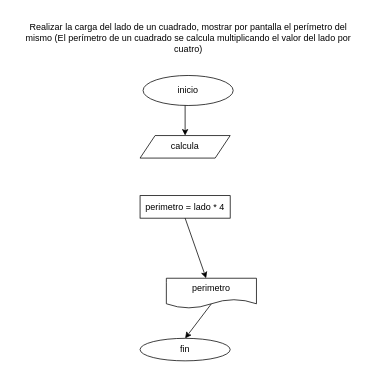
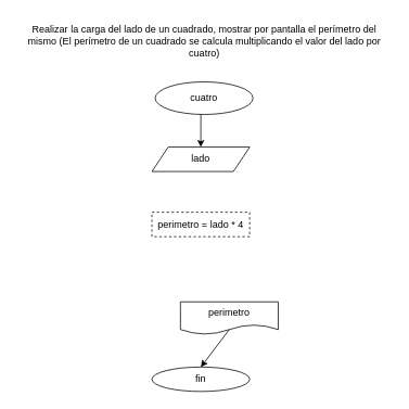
  <mxCell id="0" />
  <mxCell id="1" parent="0" />
  <mxCell id="2" value="Realizar la carga del lado de un cuadrado, mostrar por pantalla el perímetro del&lt;br/&gt;mismo (El perímetro de un cuadrado se calcula multiplicando el valor del lado por&lt;br/&gt;cuatro)&lt;br/&gt;" style="text;html=1;align=center;verticalAlign=middle;resizable=0;points=[];autosize=1;strokeColor=none;fillColor=none;" vertex="1" parent="1"><mxGeometry x="20" width="460" height="60" as="geometry" y="20" /></mxCell>
- <mxCell id="3" value="inicio" style="ellipse;whiteSpace=wrap;html=1;" vertex="1" parent="1"><mxGeometry x="190" y="100" width="120" height="40" as="geometry" /></mxCell>
+ <mxCell id="3" value="cuatro" style="ellipse;whiteSpace=wrap;html=1;" vertex="1" parent="1"><mxGeometry x="190" y="100" width="120" height="40" as="geometry" /></mxCell>
  <mxCell id="4" value="" style="endArrow=classic;html=1;rounded=0;" edge="1" parent="1" target="5"><mxGeometry width="50" height="50" relative="1" as="geometry"><mxPoint x="246" y="140" as="sourcePoint" /><mxPoint x="246" y="190" as="targetPoint" /><Array as="points"><mxPoint x="246" y="140" /></Array></mxGeometry></mxCell>
- <mxCell id="5" value="calcula" style="shape=parallelogram;perimeter=parallelogramPerimeter;whiteSpace=wrap;html=1;fixedSize=1;" vertex="1" parent="1"><mxGeometry x="186" y="180" width="120" height="30" as="geometry" /></mxCell>
- <mxCell id="6" value="perimetro = lado * 4" style="rounded=0;whiteSpace=wrap;html=1;" vertex="1" parent="1"><mxGeometry x="186" y="260" width="120" height="30" as="geometry" /></mxCell>
- <mxCell id="7" value="" style="endArrow=classic;html=1;rounded=0;exitX=0.5;exitY=1;exitDx=0;exitDy=0;" edge="1" parent="1" source="6" target="8"><mxGeometry width="50" height="50" relative="1" as="geometry"><mxPoint x="226" y="250" as="sourcePoint" /><mxPoint x="246" y="350" as="targetPoint" /></mxGeometry></mxCell>
+ <mxCell id="5" value="lado" style="shape=parallelogram;perimeter=parallelogramPerimeter;whiteSpace=wrap;html=1;fixedSize=1;" vertex="1" parent="1"><mxGeometry x="186" y="180" width="120" height="30" as="geometry" /></mxCell>
+ <mxCell id="6" value="perimetro = lado * 4" style="rounded=0;whiteSpace=wrap;html=1;dashed=1;" vertex="1" parent="1"><mxGeometry x="186" y="260" width="120" height="30" as="geometry" /></mxCell>
  <mxCell id="8" value="perimetro" style="shape=document;whiteSpace=wrap;html=1;boundedLbl=1;" vertex="1" parent="1"><mxGeometry x="221" y="370" width="120" height="40" as="geometry" /></mxCell>
  <mxCell id="9" value="" style="endArrow=classic;html=1;rounded=0;exitX=0.5;exitY=0.85;exitDx=0;exitDy=0;exitPerimeter=0;" edge="1" parent="1" source="8"><mxGeometry width="50" height="50" relative="1" as="geometry"><mxPoint x="246" y="390" as="sourcePoint" /><mxPoint x="246" y="450" as="targetPoint" /><Array as="points" /></mxGeometry></mxCell>
  <mxCell id="10" value="fin" style="ellipse;whiteSpace=wrap;html=1;" vertex="1" parent="1"><mxGeometry x="186" y="450" width="120" height="30" as="geometry" /></mxCell>
